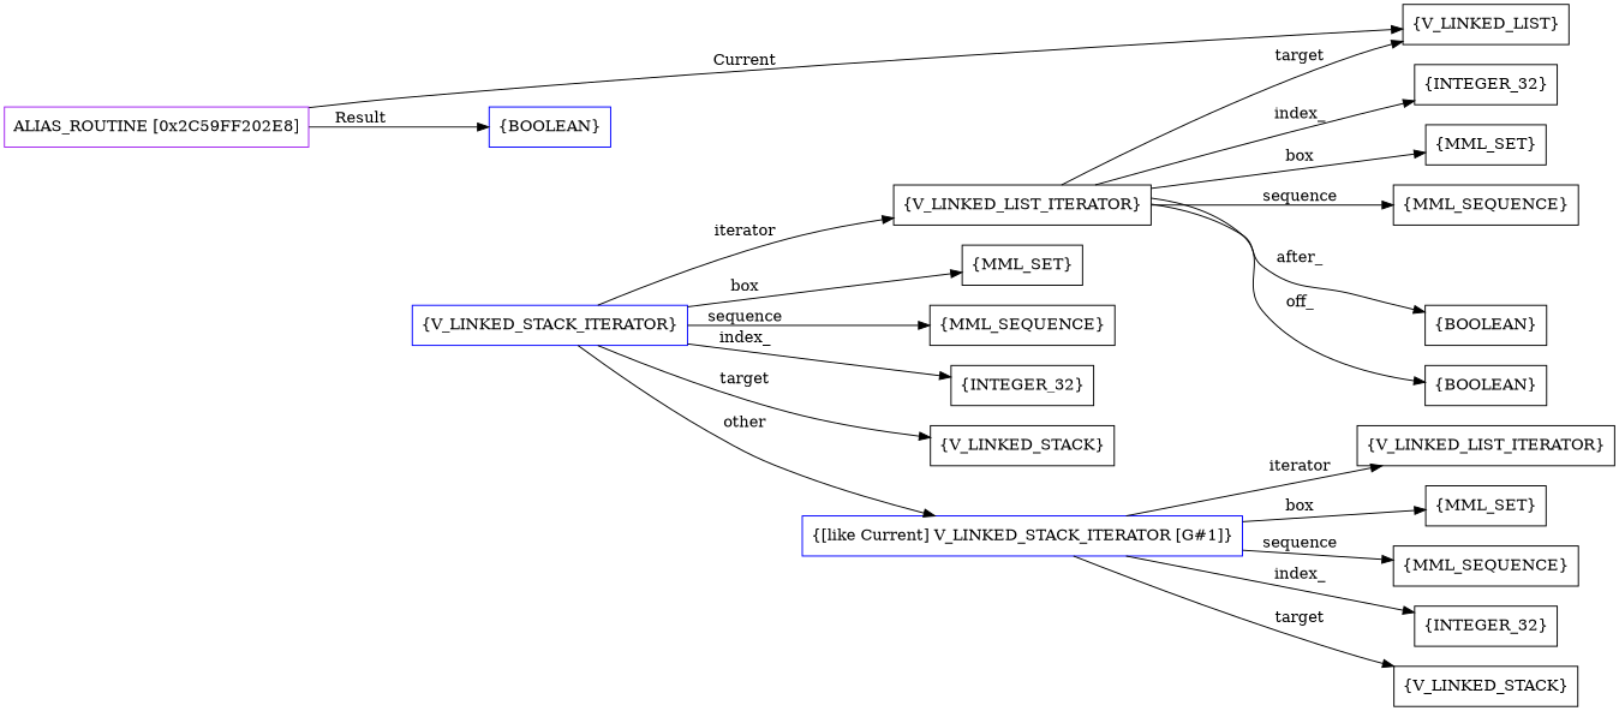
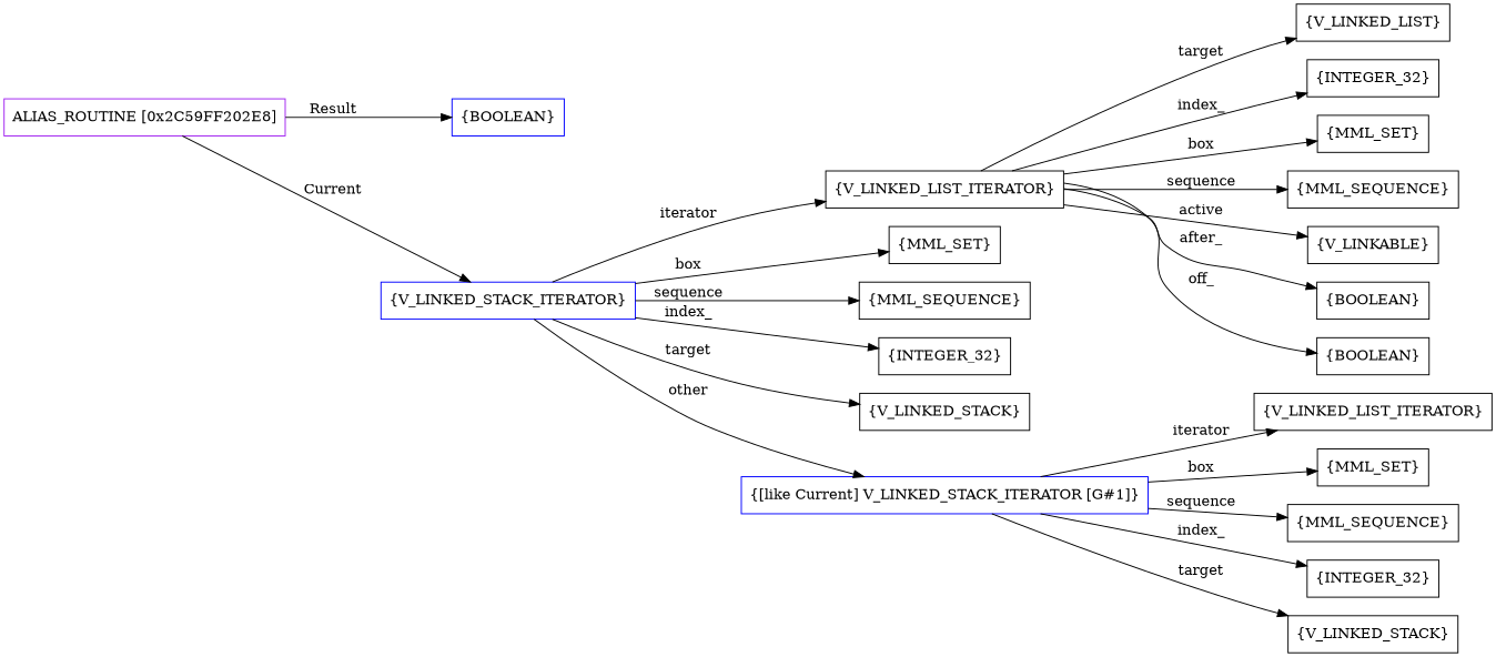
  digraph {
    rankdir=LR
    node [shape=box]
    n1 [color=purple label=<ALIAS_ROUTINE [0x2C59FF202E8]>]
    n2 [color=blue label=<{V_LINKED_STACK_ITERATOR}>]
    n3 [color=blue label=<{BOOLEAN}>]
    n4 [color=blue label=<{[like Current] V_LINKED_STACK_ITERATOR [G#1]}>]
    n5 [label=<{MML_SET}>]
    n6 [label=<{MML_SEQUENCE}>]
    n7 [label=<{INTEGER_32}>]
    n8 [label=<{V_LINKED_STACK}>]
    n9 [label=<{V_LINKED_LIST_ITERATOR}>]
    n10 [label=<{MML_SET}>]
    n11 [label=<{MML_SEQUENCE}>]
    n12 [label=<{INTEGER_32}>]
    n13 [label=<{V_LINKED_STACK}>]
    n14 [label=<{V_LINKED_LIST_ITERATOR}>]
    n15 [label=<{BOOLEAN}>]
    n16 [label=<{INTEGER_32}>]
    n17 [label=<{MML_SET}>]
    n18 [label=<{MML_SEQUENCE}>]
    n19 [label=<{V_LINKED_LIST}>]
+   n20 [label=<{V_LINKABLE}>]
    n21 [label=<{BOOLEAN}>]
-   n1 -> n19 [label=<Current>]
+   n1 -> n2 [label=<Current>]
    n1 -> n3 [label=<Result>]
    n2 -> n4 [label=<other>]
    n2 -> n5 [label=box]
    n2 -> n6 [label=<sequence>]
    n2 -> n7 [label=<index_>]
    n2 -> n8 [label=<target>]
    n2 -> n9 [label=<iterator>]
    n4 -> n10 [label=box]
    n4 -> n11 [label=<sequence>]
    n4 -> n12 [label=<index_>]
    n4 -> n13 [label=<target>]
    n4 -> n14 [label=<iterator>]
    n9 -> n15 [label=<off_>]
    n9 -> n16 [label=<index_>]
    n9 -> n17 [label=box]
    n9 -> n18 [label=<sequence>]
    n9 -> n19 [label=<target>]
+   n9 -> n20 [label=<active>]
    n9 -> n21 [label=<after_>]
  }
